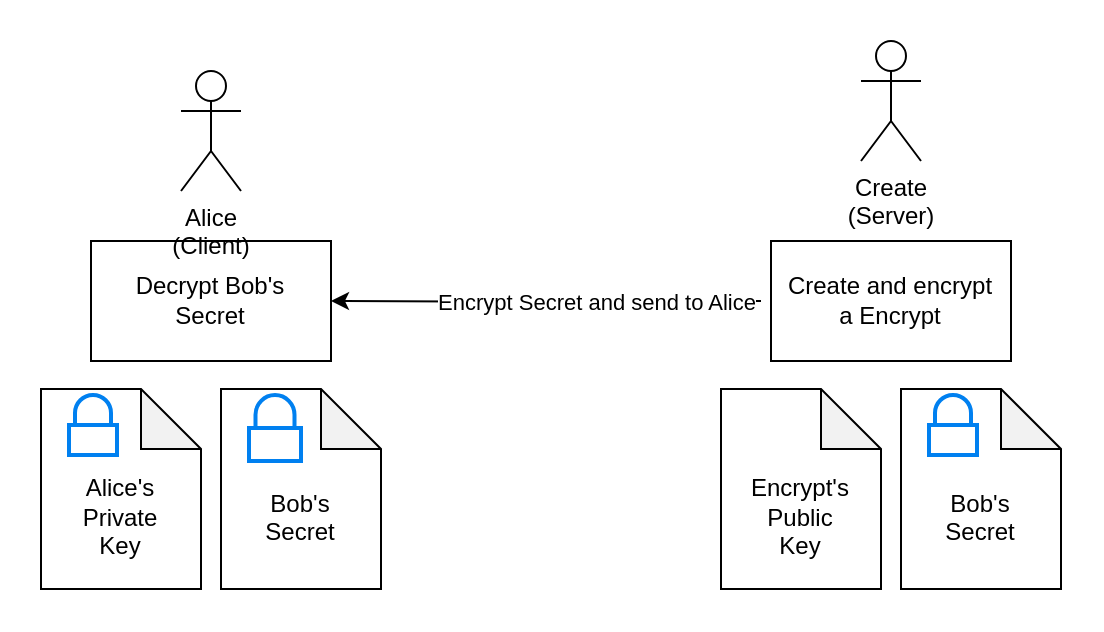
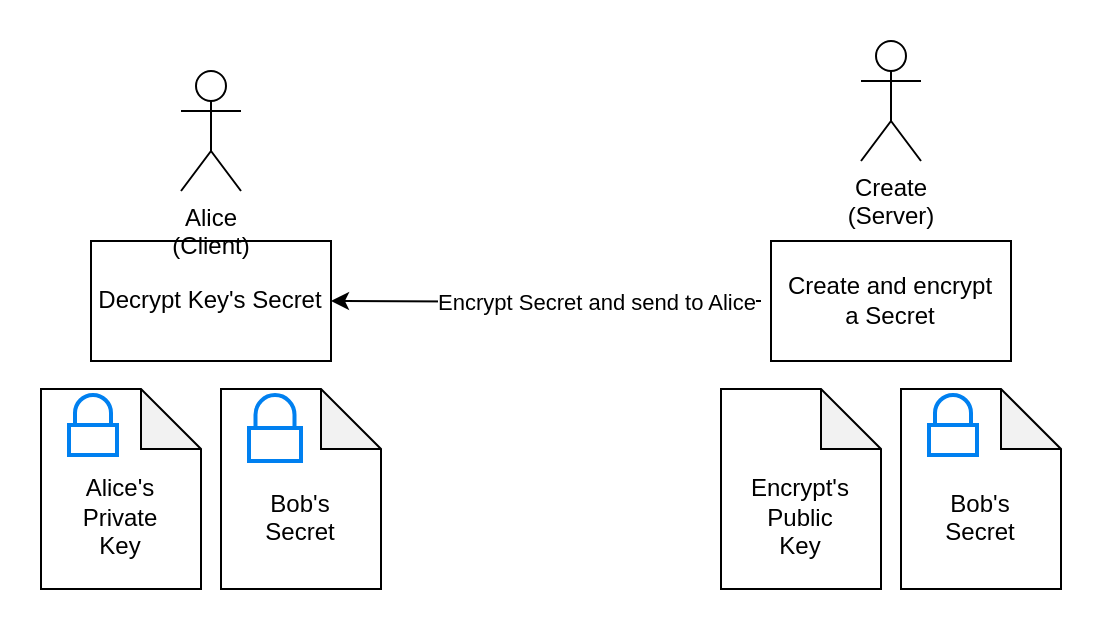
  <mxCell id="0" />
  <mxCell id="1" parent="0" />
- <mxCell id="2" value="Create and encrypt a Encrypt" style="rounded=0;whiteSpace=wrap;html=1;spacingTop=0;spacingLeft=0;spacingBottom=0;spacing=5;" parent="1" vertex="1"><mxGeometry x="385" y="120" width="120" height="60" as="geometry" /></mxCell>
+ <mxCell id="2" value="Create and encrypt a Secret" style="rounded=0;whiteSpace=wrap;html=1;spacingTop=0;spacingLeft=0;spacingBottom=0;spacing=5;" parent="1" vertex="1"><mxGeometry x="385" y="120" width="120" height="60" as="geometry" /></mxCell>
  <mxCell id="3" value="Create&lt;br&gt;(Server)" style="shape=umlActor;verticalLabelPosition=bottom;verticalAlign=top;html=1;outlineConnect=0;" parent="1" vertex="1"><mxGeometry x="430" y="20" width="30" height="60" as="geometry" /></mxCell>
  <mxCell id="4" value="&lt;br&gt;&lt;br&gt;Encrypt's&lt;br&gt;Public&lt;br&gt;Key" style="shape=note;whiteSpace=wrap;html=1;backgroundOutline=1;darkOpacity=0.05;" parent="1" vertex="1"><mxGeometry x="360" y="194" width="80" height="100" as="geometry" /></mxCell>
  <mxCell id="5" value="&lt;br&gt;&lt;br&gt;Bob's&lt;br&gt;Secret" style="shape=note;whiteSpace=wrap;html=1;backgroundOutline=1;darkOpacity=0.05;" parent="1" vertex="1"><mxGeometry x="450" y="194" width="80" height="100" as="geometry" /></mxCell>
  <mxCell id="6" value="" style="html=1;verticalLabelPosition=bottom;align=center;labelBackgroundColor=#ffffff;verticalAlign=top;strokeWidth=2;strokeColor=#0080F0;shadow=0;dashed=0;shape=mxgraph.ios7.icons.locked;" parent="1" vertex="1"><mxGeometry x="464" y="197" width="24" height="30" as="geometry" /></mxCell>
  <mxCell id="7" style="edgeStyle=orthogonalEdgeStyle;rounded=0;orthogonalLoop=1;jettySize=auto;html=1;entryX=1;entryY=0.5;entryDx=0;entryDy=0;startArrow=none;startFill=0;endArrow=classic;endFill=1;" parent="1" edge="1" target="9"><mxGeometry relative="1" as="geometry"><mxPoint x="45" y="149.5" as="targetPoint" /><mxPoint x="380" y="150" as="sourcePoint" /></mxGeometry></mxCell>
  <mxCell id="8" value="Encrypt Secret and send to Alice" style="edgeLabel;html=1;align=center;verticalAlign=middle;resizable=0;points=[];" parent="7" vertex="1" connectable="0"><mxGeometry x="-0.108" relative="1" as="geometry"><mxPoint x="13" as="offset" /></mxGeometry></mxCell>
- <mxCell id="9" value="Decrypt Bob's Secret" style="rounded=0;whiteSpace=wrap;html=1;spacingTop=0;spacingLeft=0;spacingBottom=0;spacing=5;" parent="1" vertex="1"><mxGeometry x="45" y="120" width="120" height="60" as="geometry" /></mxCell>
+ <mxCell id="9" value="Decrypt Key's Secret" style="rounded=0;whiteSpace=wrap;html=1;spacingTop=0;spacingLeft=0;spacingBottom=0;spacing=5;" parent="1" vertex="1"><mxGeometry x="45" y="120" width="120" height="60" as="geometry" /></mxCell>
  <mxCell id="10" value="Alice&lt;br&gt;(Client)" style="shape=umlActor;verticalLabelPosition=bottom;verticalAlign=top;html=1;outlineConnect=0;" parent="1" vertex="1"><mxGeometry x="90" y="35" width="30" height="60" as="geometry" /></mxCell>
  <mxCell id="11" value="&lt;br&gt;&lt;br&gt;Alice's&lt;br&gt;Private&lt;br&gt;Key" style="shape=note;whiteSpace=wrap;html=1;backgroundOutline=1;darkOpacity=0.05;" parent="1" vertex="1"><mxGeometry x="20" y="194" width="80" height="100" as="geometry" /></mxCell>
  <mxCell id="12" value="" style="html=1;verticalLabelPosition=bottom;align=center;labelBackgroundColor=#ffffff;verticalAlign=top;strokeWidth=2;strokeColor=#0080F0;shadow=0;dashed=0;shape=mxgraph.ios7.icons.locked;" parent="1" vertex="1"><mxGeometry x="34" y="197" width="24" height="30" as="geometry" /></mxCell>
  <mxCell id="13" value="&lt;br&gt;&lt;br&gt;Bob's&lt;br&gt;Secret" style="shape=note;whiteSpace=wrap;html=1;backgroundOutline=1;darkOpacity=0.05;" parent="1" vertex="1"><mxGeometry x="110" y="194" width="80" height="100" as="geometry" /></mxCell>
  <mxCell id="14" value="" style="html=1;verticalLabelPosition=bottom;align=center;labelBackgroundColor=#ffffff;verticalAlign=top;strokeWidth=2;strokeColor=#0080F0;shadow=0;dashed=0;shape=mxgraph.ios7.icons.locked;" parent="1" vertex="1"><mxGeometry x="124" y="197" width="26" height="33" as="geometry" /></mxCell>
